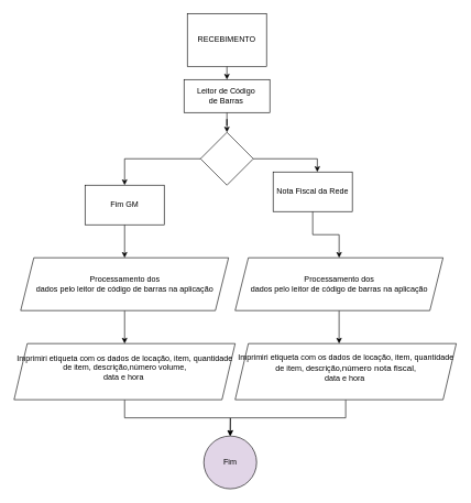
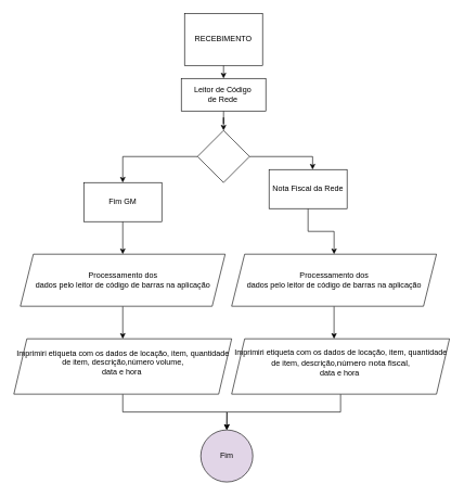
  <mxCell id="0" />
  <mxCell id="1" parent="0" />
  <mxCell id="2" style="edgeStyle=orthogonalEdgeStyle;rounded=0;orthogonalLoop=1;jettySize=auto;html=1;exitX=0.5;exitY=1;exitDx=0;exitDy=0;entryX=0.5;entryY=0;entryDx=0;entryDy=0;" edge="1" parent="1" source="3" target="5"><mxGeometry relative="1" as="geometry" /></mxCell>
  <mxCell id="3" value="&lt;font style=&quot;vertical-align: inherit&quot;&gt;&lt;font style=&quot;vertical-align: inherit&quot;&gt;RECEBIMENTO&lt;/font&gt;&lt;/font&gt;" style="whiteSpace=wrap;html=1;rounded=0;" vertex="1" parent="1"><mxGeometry x="283" y="20" width="120" height="80" as="geometry" /></mxCell>
  <mxCell id="4" style="edgeStyle=orthogonalEdgeStyle;rounded=0;orthogonalLoop=1;jettySize=auto;html=1;entryX=0.5;entryY=0;entryDx=0;entryDy=0;" edge="1" parent="1" source="5" target="9"><mxGeometry relative="1" as="geometry" /></mxCell>
  <mxCell id="5" value="" style="rounded=0;whiteSpace=wrap;html=1;" vertex="1" parent="1"><mxGeometry x="278" y="120" width="130" height="50" as="geometry" /></mxCell>
- <mxCell id="6" value="&lt;p class=&quot;MsoNormal&quot; style=&quot;margin-left: 36.0pt&quot;&gt;&lt;font style=&quot;vertical-align: inherit&quot;&gt;&lt;font style=&quot;vertical-align: inherit&quot;&gt;Leitor de Código de Barras&lt;/font&gt;&lt;/font&gt;&lt;/p&gt;" style="text;html=1;strokeColor=none;fillColor=none;align=center;verticalAlign=middle;whiteSpace=wrap;rounded=0;" vertex="1" parent="1"><mxGeometry x="248" y="115" width="140" height="60" as="geometry" /></mxCell>
+ <mxCell id="6" value="&lt;p class=&quot;MsoNormal&quot; style=&quot;margin-left: 36.0pt&quot;&gt;&lt;font style=&quot;vertical-align: inherit&quot;&gt;&lt;font style=&quot;vertical-align: inherit&quot;&gt;Leitor de Código de Rede&lt;/font&gt;&lt;/font&gt;&lt;/p&gt;" style="text;html=1;strokeColor=none;fillColor=none;align=center;verticalAlign=middle;whiteSpace=wrap;rounded=0;" vertex="1" parent="1"><mxGeometry x="248" y="115" width="140" height="60" as="geometry" /></mxCell>
  <mxCell id="7" style="edgeStyle=orthogonalEdgeStyle;rounded=0;orthogonalLoop=1;jettySize=auto;html=1;exitX=0;exitY=0.5;exitDx=0;exitDy=0;entryX=0.5;entryY=0;entryDx=0;entryDy=0;" edge="1" parent="1" source="9" target="11"><mxGeometry relative="1" as="geometry" /></mxCell>
  <mxCell id="8" style="edgeStyle=orthogonalEdgeStyle;rounded=0;orthogonalLoop=1;jettySize=auto;html=1;exitX=1;exitY=0.5;exitDx=0;exitDy=0;entryX=0.558;entryY=0;entryDx=0;entryDy=0;entryPerimeter=0;" edge="1" parent="1" source="9" target="13"><mxGeometry relative="1" as="geometry" /></mxCell>
  <mxCell id="9" value="" style="rhombus;whiteSpace=wrap;html=1;" vertex="1" parent="1"><mxGeometry x="303" y="200" width="80" height="80" as="geometry" /></mxCell>
  <mxCell id="10" style="edgeStyle=orthogonalEdgeStyle;rounded=0;orthogonalLoop=1;jettySize=auto;html=1;exitX=0.5;exitY=1;exitDx=0;exitDy=0;" edge="1" parent="1" source="11" target="15"><mxGeometry relative="1" as="geometry"><mxPoint x="338" y="490" as="targetPoint" /></mxGeometry></mxCell>
  <mxCell id="11" value="&lt;font style=&quot;vertical-align: inherit&quot;&gt;&lt;font style=&quot;vertical-align: inherit&quot;&gt;Fim GM&lt;/font&gt;&lt;/font&gt;" style="rounded=0;whiteSpace=wrap;html=1;" vertex="1" parent="1"><mxGeometry x="128" y="280" width="120" height="60" as="geometry" /></mxCell>
  <mxCell id="12" style="edgeStyle=orthogonalEdgeStyle;rounded=0;orthogonalLoop=1;jettySize=auto;html=1;exitX=0.5;exitY=1;exitDx=0;exitDy=0;entryX=0.5;entryY=0;entryDx=0;entryDy=0;" edge="1" parent="1" source="13" target="19"><mxGeometry relative="1" as="geometry" /></mxCell>
  <mxCell id="13" value="&lt;font style=&quot;vertical-align: inherit&quot;&gt;&lt;font style=&quot;vertical-align: inherit&quot;&gt;&lt;font style=&quot;vertical-align: inherit&quot;&gt;&lt;font style=&quot;vertical-align: inherit&quot;&gt;Nota Fiscal da Rede&lt;/font&gt;&lt;/font&gt;&lt;/font&gt;&lt;/font&gt;" style="rounded=0;whiteSpace=wrap;html=1;" vertex="1" parent="1"><mxGeometry x="413" y="260" width="120" height="60" as="geometry" /></mxCell>
  <mxCell id="14" style="edgeStyle=orthogonalEdgeStyle;rounded=0;orthogonalLoop=1;jettySize=auto;html=1;exitX=0.5;exitY=1;exitDx=0;exitDy=0;entryX=0.5;entryY=0;entryDx=0;entryDy=0;" edge="1" parent="1" source="15" target="17"><mxGeometry relative="1" as="geometry" /></mxCell>
  <mxCell id="15" value="Processamento dos&lt;br&gt;dados pelo leitor de código de barras na aplicação" style="shape=parallelogram;perimeter=parallelogramPerimeter;whiteSpace=wrap;html=1;fixedSize=1;" vertex="1" parent="1"><mxGeometry x="30.5" y="390" width="315" height="80" as="geometry" /></mxCell>
  <mxCell id="16" style="edgeStyle=orthogonalEdgeStyle;rounded=0;orthogonalLoop=1;jettySize=auto;html=1;exitX=0.5;exitY=1;exitDx=0;exitDy=0;entryX=0.5;entryY=0;entryDx=0;entryDy=0;" edge="1" parent="1" source="17" target="22"><mxGeometry relative="1" as="geometry" /></mxCell>
  <mxCell id="17" value="Imprimiri etiqueta com os dados&amp;nbsp;&lt;span&gt;de locação, item, quantidade de item, descrição,número volume, &lt;br&gt;data e hora&amp;nbsp;&lt;/span&gt;&lt;br&gt;&lt;p class=&quot;MsoNormal&quot; style=&quot;margin-left: 36.0pt&quot;&gt;&lt;/p&gt;" style="shape=parallelogram;perimeter=parallelogramPerimeter;whiteSpace=wrap;html=1;fixedSize=1;" vertex="1" parent="1"><mxGeometry x="20.5" y="520" width="335" height="85" as="geometry" /></mxCell>
  <mxCell id="18" style="edgeStyle=orthogonalEdgeStyle;rounded=0;orthogonalLoop=1;jettySize=auto;html=1;entryX=0.47;entryY=0;entryDx=0;entryDy=0;entryPerimeter=0;" edge="1" parent="1" source="19" target="21"><mxGeometry relative="1" as="geometry" /></mxCell>
  <mxCell id="19" value="Processamento dos&lt;br&gt;dados pelo leitor de código de barras na aplicação" style="shape=parallelogram;perimeter=parallelogramPerimeter;whiteSpace=wrap;html=1;fixedSize=1;" vertex="1" parent="1"><mxGeometry x="355.5" y="390" width="315" height="80" as="geometry" /></mxCell>
  <mxCell id="20" style="edgeStyle=orthogonalEdgeStyle;rounded=0;orthogonalLoop=1;jettySize=auto;html=1;exitX=0.5;exitY=1;exitDx=0;exitDy=0;" edge="1" parent="1" source="21"><mxGeometry relative="1" as="geometry"><mxPoint x="348" y="660" as="targetPoint" /></mxGeometry></mxCell>
  <mxCell id="21" value="Imprimiri etiqueta com os dados&amp;nbsp;&lt;span&gt;de locação, item, quantidade de item, descrição,&lt;/span&gt;&lt;span style=&quot;font-size: 10.0pt ; font-family: &amp;#34;arial&amp;#34; , sans-serif&quot;&gt;número nota fiscal&lt;/span&gt;&lt;span&gt;, &lt;br&gt;data e hora&amp;nbsp;&lt;/span&gt;&lt;br&gt;&lt;p class=&quot;MsoNormal&quot; style=&quot;margin-left: 36.0pt&quot;&gt;&lt;/p&gt;" style="shape=parallelogram;perimeter=parallelogramPerimeter;whiteSpace=wrap;html=1;fixedSize=1;" vertex="1" parent="1"><mxGeometry x="355.5" y="520" width="335" height="85" as="geometry" /></mxCell>
  <mxCell id="22" value="Fim" style="ellipse;whiteSpace=wrap;html=1;aspect=fixed;fillColor=#e1d5e7;" vertex="1" parent="1"><mxGeometry x="308" y="660" width="80" height="80" as="geometry" /></mxCell>
